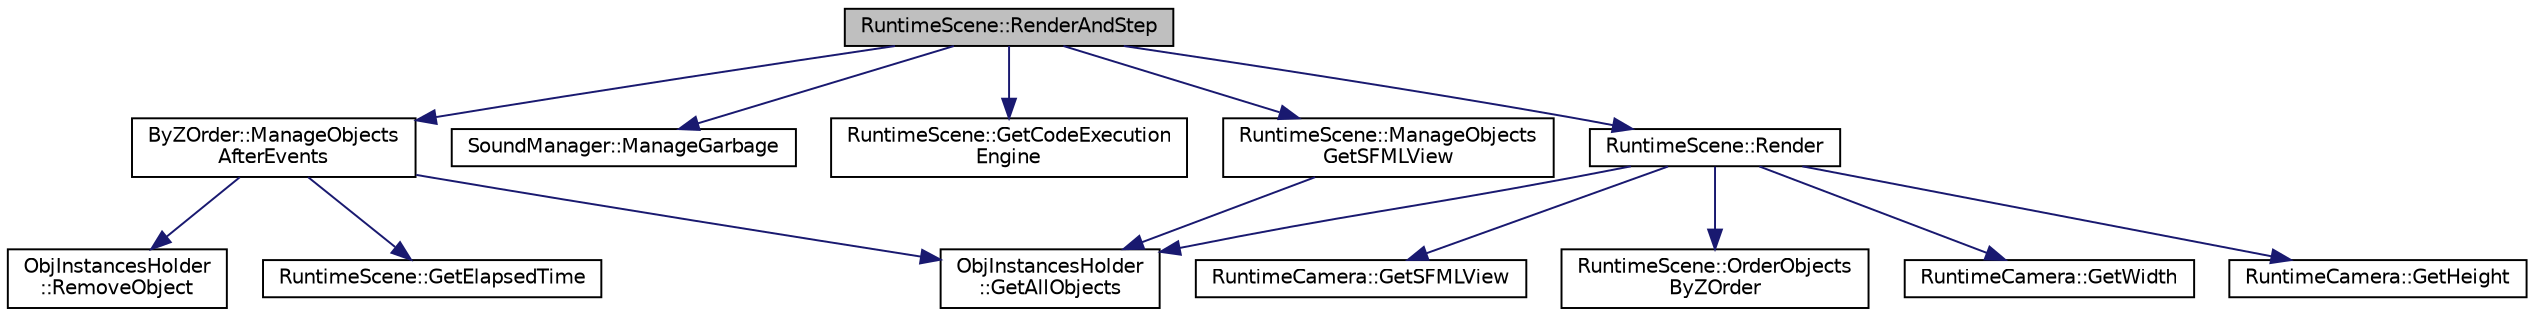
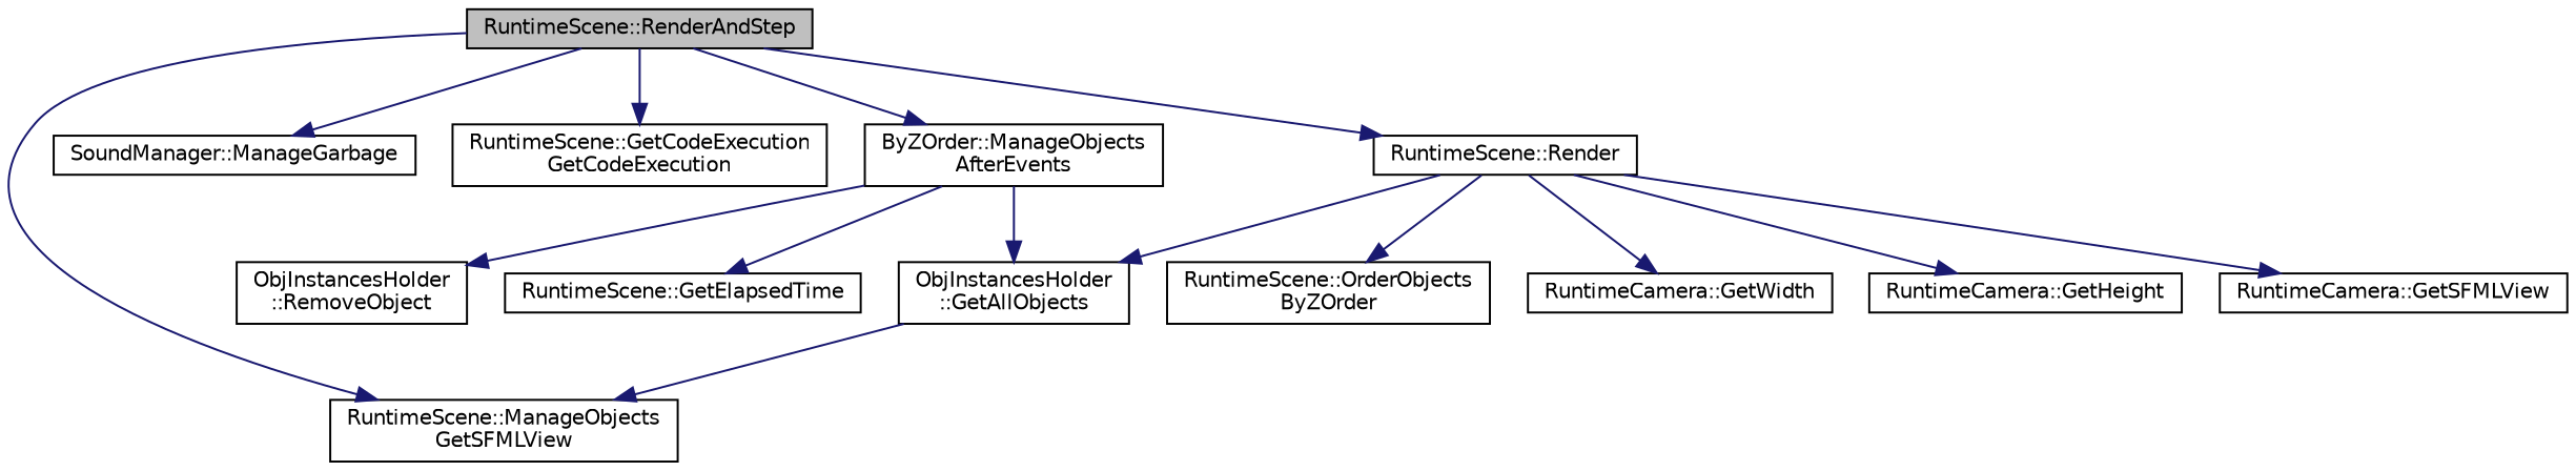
  digraph {
    rankdir=TB
    node [color=black fillcolor=white fontname=Helvetica fontsize=10 shape=record style=filled]
    edge [color=midnightblue fontname=Helvetica fontsize=10 labelfontname=Helvetica labelfontsize=10 style=solid]
    n1 [fillcolor=grey75 fontcolor=black height=0.2 label="RuntimeScene::RenderAndStep" width=0.4]
    n2 [height=0.2 label="RuntimeScene::ManageObjects\lGetSFMLView" width=0.4]
    n3 [height=0.2 label="SoundManager::ManageGarbage" width=0.4]
-   n4 [height=0.2 label="RuntimeScene::GetCodeExecution\lEngine" width=0.4]
+   n4 [height=0.2 label="RuntimeScene::GetCodeExecution\lGetCodeExecution" width=0.4]
    n5 [height=0.2 label="ByZOrder::ManageObjects\lAfterEvents" width=0.4]
    n6 [height=0.2 label="RuntimeScene::Render" width=0.4]
    n7 [height=0.2 label="ObjInstancesHolder\l::GetAllObjects" width=0.4]
    n8 [height=0.2 label="ObjInstancesHolder\l::RemoveObject" width=0.4]
    n9 [height=0.2 label="RuntimeScene::GetElapsedTime" width=0.4]
    n10 [height=0.2 label="RuntimeScene::OrderObjects\lByZOrder" width=0.4]
    n11 [height=0.2 label="RuntimeCamera::GetWidth" width=0.4]
    n12 [height=0.2 label="RuntimeCamera::GetHeight" width=0.4]
    n13 [height=0.2 label="RuntimeCamera::GetSFMLView" width=0.4]
    n1 -> n2
    n1 -> n3
    n1 -> n4
    n1 -> n5
    n1 -> n6
-   n2 -> n7
+   n7 -> n2
    n5 -> n7
    n5 -> n8
    n5 -> n9
    n6 -> n7
    n6 -> n10
    n6 -> n11
    n6 -> n12
    n6 -> n13
  }
